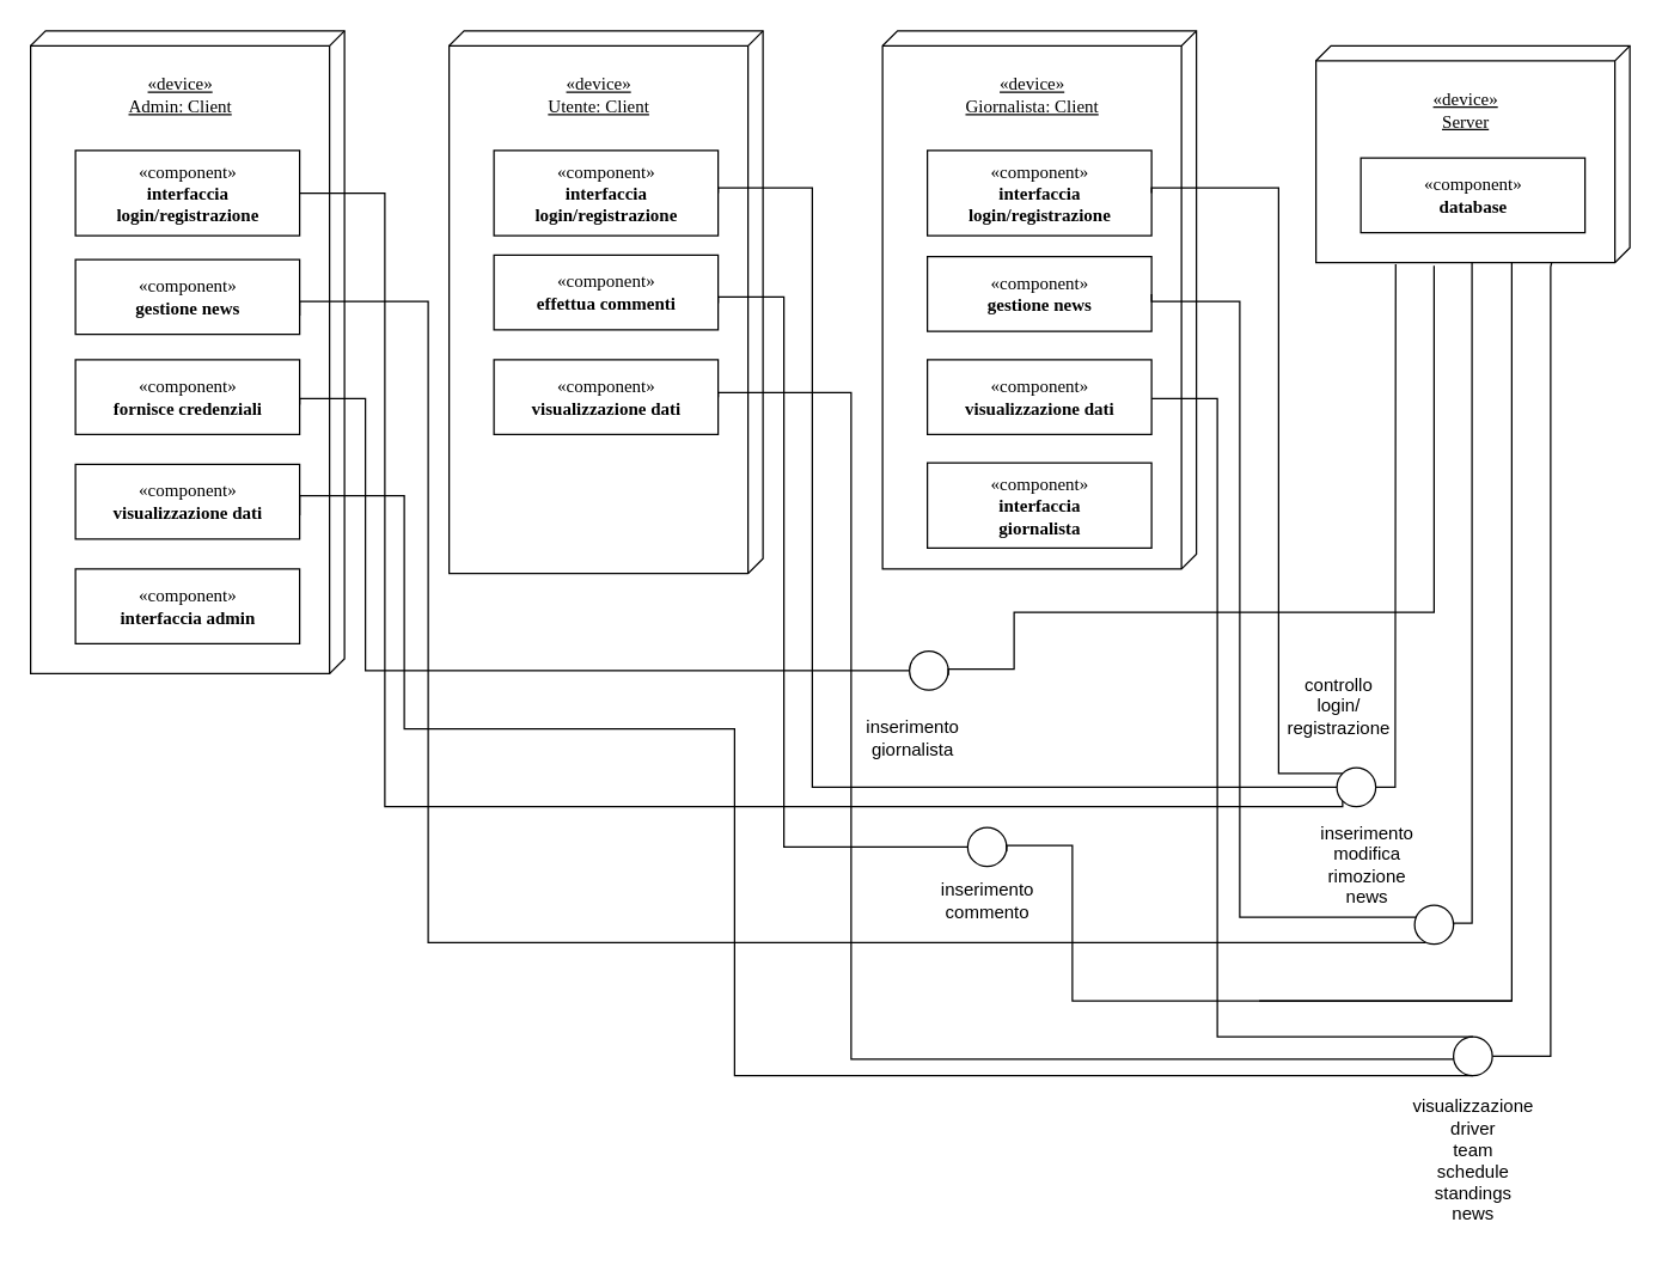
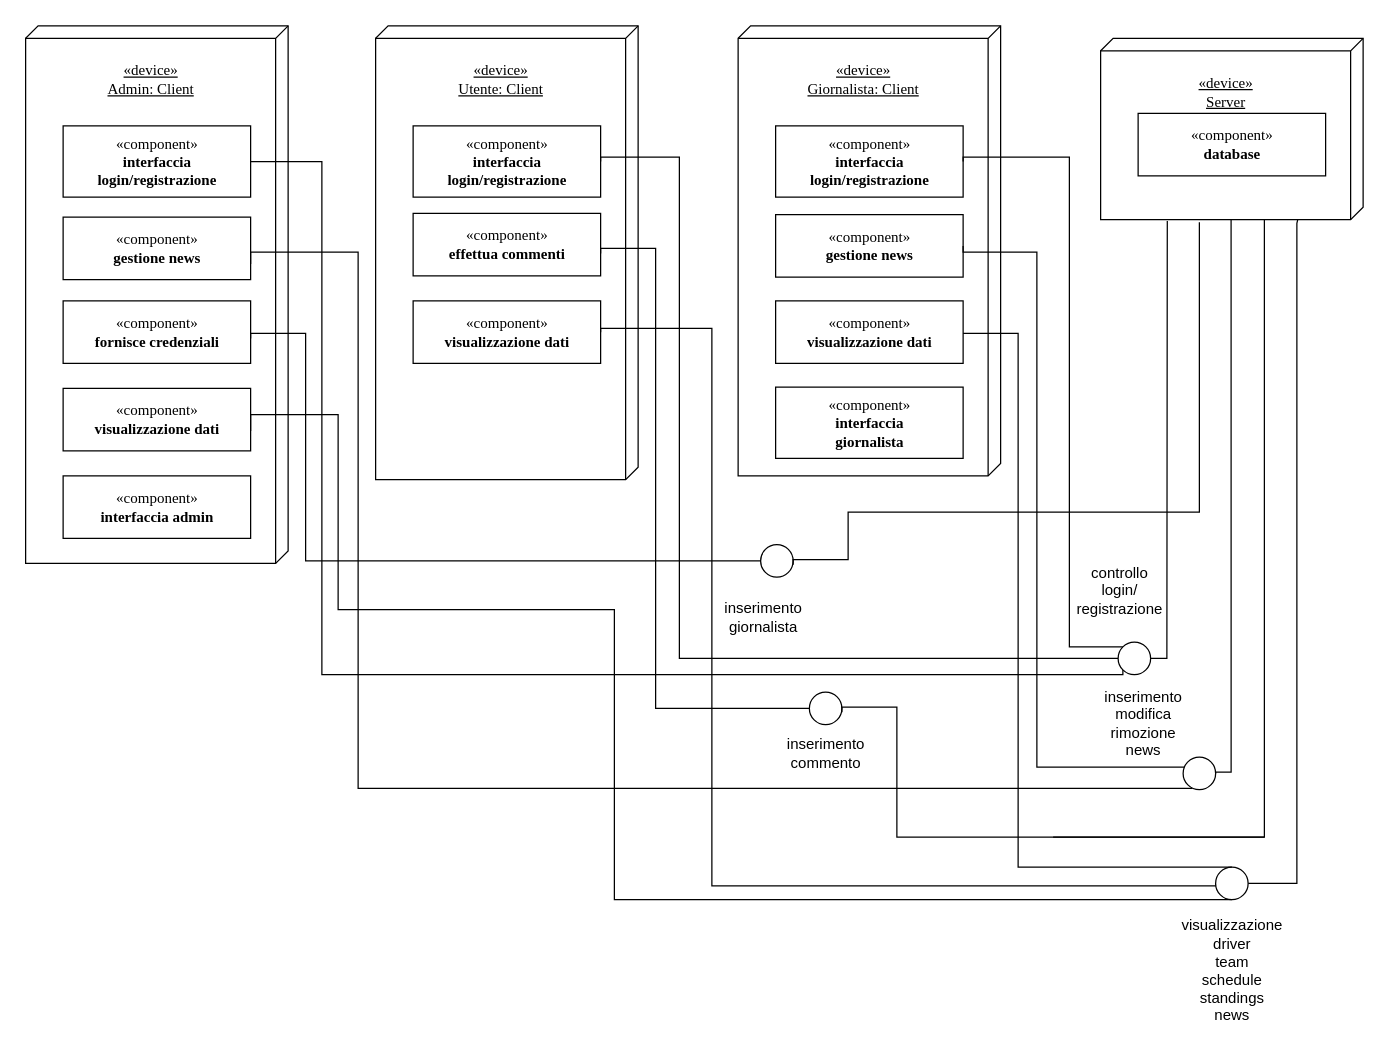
  <mxCell id="0" />
  <mxCell id="1" parent="0" />
  <mxCell id="2" value="&lt;br&gt;«device»&lt;br style=&quot;border-color: var(--border-color);&quot;&gt;Admin: Client" style="verticalAlign=top;align=center;spacingTop=8;spacingLeft=2;spacingRight=12;shape=cube;size=10;direction=south;fontStyle=4;html=1;rounded=0;shadow=0;comic=0;labelBackgroundColor=none;strokeWidth=1;fontFamily=Verdana;fontSize=12" parent="1" vertex="1"><mxGeometry x="20" y="20" width="210" height="430" as="geometry" /></mxCell>
  <mxCell id="3" value="«component»&lt;br&gt;&lt;b style=&quot;border-color: var(--border-color);&quot;&gt;interfaccia&lt;br style=&quot;border-color: var(--border-color);&quot;&gt;login/registrazione&lt;/b&gt;" style="html=1;rounded=0;shadow=0;comic=0;labelBackgroundColor=none;strokeWidth=1;fontFamily=Verdana;fontSize=12;align=center;" parent="1" vertex="1"><mxGeometry x="50" y="100" width="150" height="57" as="geometry" /></mxCell>
  <mxCell id="4" style="edgeStyle=orthogonalEdgeStyle;rounded=0;html=1;labelBackgroundColor=none;startArrow=none;startFill=0;startSize=8;endArrow=none;endFill=0;endSize=16;fontFamily=Verdana;fontSize=12;entryX=1;entryY=0.5;entryDx=0;entryDy=0;exitX=0;exitY=1;exitDx=0;exitDy=0;" parent="1" source="22" target="3" edge="1"><mxGeometry relative="1" as="geometry"><Array as="points"><mxPoint x="898" y="539" /><mxPoint x="257" y="539" /><mxPoint x="257" y="129" /></Array><mxPoint x="946" y="539" as="sourcePoint" /><mxPoint x="200" y="123" as="targetPoint" /></mxGeometry></mxCell>
  <mxCell id="5" value="«component»&lt;br&gt;&lt;b&gt;visualizzazione dati&lt;/b&gt;" style="html=1;rounded=0;shadow=0;comic=0;labelBackgroundColor=none;strokeWidth=1;fontFamily=Verdana;fontSize=12;align=center;" parent="1" vertex="1"><mxGeometry x="50" y="310" width="150" height="50" as="geometry" /></mxCell>
  <mxCell id="6" value="«component»&lt;br&gt;&lt;b&gt;fornisce credenziali&lt;/b&gt;" style="html=1;rounded=0;shadow=0;comic=0;labelBackgroundColor=none;strokeWidth=1;fontFamily=Verdana;fontSize=12;align=center;" parent="1" vertex="1"><mxGeometry x="50" y="240" width="150" height="50" as="geometry" /></mxCell>
  <mxCell id="7" value="«component»&lt;br&gt;&lt;b&gt;gestione news&lt;/b&gt;" style="html=1;rounded=0;shadow=0;comic=0;labelBackgroundColor=none;strokeWidth=1;fontFamily=Verdana;fontSize=12;align=center;" parent="1" vertex="1"><mxGeometry x="50" y="173" width="150" height="50" as="geometry" /></mxCell>
  <mxCell id="8" value="«component»&lt;br&gt;&lt;b&gt;interfaccia admin&lt;/b&gt;" style="html=1;rounded=0;shadow=0;comic=0;labelBackgroundColor=none;strokeWidth=1;fontFamily=Verdana;fontSize=12;align=center;" parent="1" vertex="1"><mxGeometry x="50" y="380" width="150" height="50" as="geometry" /></mxCell>
  <mxCell id="9" value="&lt;br&gt;«device»&lt;br style=&quot;border-color: var(--border-color);&quot;&gt;Utente: Client" style="verticalAlign=top;align=center;spacingTop=8;spacingLeft=2;spacingRight=12;shape=cube;size=10;direction=south;fontStyle=4;html=1;rounded=0;shadow=0;comic=0;labelBackgroundColor=none;strokeWidth=1;fontFamily=Verdana;fontSize=12" parent="1" vertex="1"><mxGeometry x="300" y="20" width="210" height="363" as="geometry" /></mxCell>
  <mxCell id="10" value="«component»&lt;br&gt;&lt;b style=&quot;border-color: var(--border-color);&quot;&gt;interfaccia&lt;br style=&quot;border-color: var(--border-color);&quot;&gt;login/registrazione&lt;/b&gt;" style="html=1;rounded=0;shadow=0;comic=0;labelBackgroundColor=none;strokeWidth=1;fontFamily=Verdana;fontSize=12;align=center;" parent="1" vertex="1"><mxGeometry x="330" y="100" width="150" height="57" as="geometry" /></mxCell>
  <mxCell id="11" value="«component»&lt;br&gt;&lt;b&gt;visualizzazione dati&lt;/b&gt;" style="html=1;rounded=0;shadow=0;comic=0;labelBackgroundColor=none;strokeWidth=1;fontFamily=Verdana;fontSize=12;align=center;" parent="1" vertex="1"><mxGeometry x="330" y="240" width="150" height="50" as="geometry" /></mxCell>
  <mxCell id="12" value="«component»&lt;br&gt;&lt;b&gt;effettua commenti&lt;/b&gt;" style="html=1;rounded=0;shadow=0;comic=0;labelBackgroundColor=none;strokeWidth=1;fontFamily=Verdana;fontSize=12;align=center;" parent="1" vertex="1"><mxGeometry x="330" y="170" width="150" height="50" as="geometry" /></mxCell>
  <mxCell id="13" value="&lt;br&gt;«device»&lt;br style=&quot;border-color: var(--border-color);&quot;&gt;Giornalista: Client" style="verticalAlign=top;align=center;spacingTop=8;spacingLeft=2;spacingRight=12;shape=cube;size=10;direction=south;fontStyle=4;html=1;rounded=0;shadow=0;comic=0;labelBackgroundColor=none;strokeWidth=1;fontFamily=Verdana;fontSize=12" parent="1" vertex="1"><mxGeometry x="590" y="20" width="210" height="360" as="geometry" /></mxCell>
  <mxCell id="14" value="«component»&lt;br&gt;&lt;b&gt;interfaccia&lt;br&gt;login/registrazione&lt;/b&gt;" style="html=1;rounded=0;shadow=0;comic=0;labelBackgroundColor=none;strokeWidth=1;fontFamily=Verdana;fontSize=12;align=center;" parent="1" vertex="1"><mxGeometry x="620" y="100" width="150" height="57" as="geometry" /></mxCell>
  <mxCell id="15" value="«component»&lt;br&gt;&lt;b&gt;visualizzazione dati&lt;/b&gt;" style="html=1;rounded=0;shadow=0;comic=0;labelBackgroundColor=none;strokeWidth=1;fontFamily=Verdana;fontSize=12;align=center;" parent="1" vertex="1"><mxGeometry x="620" y="240" width="150" height="50" as="geometry" /></mxCell>
  <mxCell id="16" value="«component»&lt;br&gt;&lt;b&gt;gestione news&lt;/b&gt;" style="html=1;rounded=0;shadow=0;comic=0;labelBackgroundColor=none;strokeWidth=1;fontFamily=Verdana;fontSize=12;align=center;" parent="1" vertex="1"><mxGeometry x="620" y="171" width="150" height="50" as="geometry" /></mxCell>
  <mxCell id="17" value="«component»&lt;br&gt;&lt;b&gt;interfaccia&lt;br&gt;giornalista&lt;/b&gt;" style="html=1;rounded=0;shadow=0;comic=0;labelBackgroundColor=none;strokeWidth=1;fontFamily=Verdana;fontSize=12;align=center;" parent="1" vertex="1"><mxGeometry x="620" y="309" width="150" height="57" as="geometry" /></mxCell>
  <mxCell id="18" value="&lt;br&gt;«device»&lt;br style=&quot;border-color: var(--border-color);&quot;&gt;Server" style="verticalAlign=top;align=center;spacingTop=8;spacingLeft=2;spacingRight=12;shape=cube;size=10;direction=south;fontStyle=4;html=1;rounded=0;shadow=0;comic=0;labelBackgroundColor=none;strokeWidth=1;fontFamily=Verdana;fontSize=12" parent="1" vertex="1"><mxGeometry x="880" y="30" width="210" height="145" as="geometry" /></mxCell>
- <mxCell id="19" value="«component»&lt;br&gt;&lt;b&gt;database&lt;/b&gt;" style="html=1;rounded=0;shadow=0;comic=0;labelBackgroundColor=none;strokeWidth=1;fontFamily=Verdana;fontSize=12;align=center;" parent="1" vertex="1"><mxGeometry x="910" y="105" width="150" height="50" as="geometry" /></mxCell>
+ <mxCell id="19" value="«component»&lt;br&gt;&lt;b&gt;database&lt;/b&gt;" style="html=1;rounded=0;shadow=0;comic=0;labelBackgroundColor=none;strokeWidth=1;fontFamily=Verdana;fontSize=12;align=center;" parent="1" vertex="1"><mxGeometry x="910" y="90" width="150" height="50" as="geometry" /></mxCell>
  <mxCell id="20" style="edgeStyle=orthogonalEdgeStyle;rounded=0;html=1;labelBackgroundColor=none;startArrow=none;startFill=0;startSize=8;endArrow=none;endFill=0;endSize=16;fontFamily=Verdana;fontSize=12;entryX=1;entryY=0.5;entryDx=0;entryDy=0;exitX=0;exitY=0.5;exitDx=0;exitDy=0;" parent="1" source="22" target="10" edge="1"><mxGeometry relative="1" as="geometry"><Array as="points"><mxPoint x="543" y="526" /><mxPoint x="543" y="125" /></Array><mxPoint x="946" y="526" as="sourcePoint" /><mxPoint x="480" y="-46" as="targetPoint" /></mxGeometry></mxCell>
  <mxCell id="21" style="edgeStyle=orthogonalEdgeStyle;rounded=0;html=1;labelBackgroundColor=none;startArrow=none;startFill=0;startSize=8;endArrow=none;endFill=0;endSize=16;fontFamily=Verdana;fontSize=12;entryX=1;entryY=0.5;entryDx=0;entryDy=0;exitX=0;exitY=0;exitDx=0;exitDy=0;" parent="1" source="22" target="14" edge="1"><mxGeometry relative="1" as="geometry"><Array as="points"><mxPoint x="855" y="517" /><mxPoint x="855" y="125" /><mxPoint x="770" y="125" /></Array><mxPoint x="946" y="513" as="sourcePoint" /><mxPoint x="770" y="-46" as="targetPoint" /></mxGeometry></mxCell>
  <mxCell id="22" value="" style="ellipse;whiteSpace=wrap;html=1;aspect=fixed;" parent="1" vertex="1"><mxGeometry x="894" y="513" width="26" height="26" as="geometry" /></mxCell>
  <mxCell id="23" style="edgeStyle=orthogonalEdgeStyle;rounded=0;html=1;labelBackgroundColor=none;startArrow=none;startFill=0;startSize=8;endArrow=none;endFill=0;endSize=16;fontFamily=Verdana;fontSize=12;entryX=1;entryY=0.5;entryDx=0;entryDy=0;exitX=1.007;exitY=0.746;exitDx=0;exitDy=0;exitPerimeter=0;" parent="1" source="18" target="22" edge="1"><mxGeometry relative="1" as="geometry"><Array as="points"><mxPoint x="933" y="201" /><mxPoint x="933" y="526" /></Array><mxPoint x="946" y="227" as="sourcePoint" /><mxPoint x="783" y="138" as="targetPoint" /></mxGeometry></mxCell>
  <mxCell id="24" style="edgeStyle=orthogonalEdgeStyle;rounded=0;html=1;labelBackgroundColor=none;startArrow=none;startFill=0;startSize=8;endArrow=none;endFill=0;endSize=16;fontFamily=Verdana;fontSize=12;entryX=1;entryY=0.75;entryDx=0;entryDy=0;exitX=1;exitY=1;exitDx=0;exitDy=0;" parent="1" source="27" target="7" edge="1"><mxGeometry relative="1" as="geometry"><Array as="points"><mxPoint x="968" y="626" /><mxPoint x="953" y="626" /><mxPoint x="953" y="630" /><mxPoint x="286" y="630" /><mxPoint x="286" y="201" /><mxPoint x="200" y="201" /></Array><mxPoint x="952.498" y="626.192" as="sourcePoint" /><mxPoint x="202.69" y="211" as="targetPoint" /></mxGeometry></mxCell>
  <mxCell id="25" value="controllo&lt;br&gt;login/&lt;br&gt;registrazione" style="text;html=1;align=center;verticalAlign=middle;resizable=0;points=[];autosize=1;strokeColor=none;fillColor=none;" parent="1" vertex="1"><mxGeometry x="849" y="446" width="91" height="52" as="geometry" /></mxCell>
  <mxCell id="26" style="edgeStyle=orthogonalEdgeStyle;rounded=0;html=1;labelBackgroundColor=none;startArrow=none;startFill=0;startSize=8;endArrow=none;endFill=0;endSize=16;fontFamily=Verdana;fontSize=12;exitX=1.06;exitY=0.923;exitDx=0;exitDy=0;exitPerimeter=0;entryX=1;entryY=0.5;entryDx=0;entryDy=0;" parent="1" source="35" target="16" edge="1"><mxGeometry relative="1" as="geometry"><Array as="points"><mxPoint x="965" y="613" /><mxPoint x="829" y="613" /><mxPoint x="829" y="201" /><mxPoint x="770" y="201" /></Array><mxPoint x="945.998" y="629.998" as="sourcePoint" /><mxPoint x="777" y="201" as="targetPoint" /></mxGeometry></mxCell>
  <mxCell id="27" value="" style="ellipse;whiteSpace=wrap;html=1;aspect=fixed;" parent="1" vertex="1"><mxGeometry x="946" y="605" width="26" height="26" as="geometry" /></mxCell>
  <mxCell id="28" style="edgeStyle=orthogonalEdgeStyle;rounded=0;html=1;labelBackgroundColor=none;startArrow=none;startFill=0;startSize=8;endArrow=none;endFill=0;endSize=16;fontFamily=Verdana;fontSize=12;exitX=1;exitY=0.5;exitDx=0;exitDy=0;entryX=1.001;entryY=0.503;entryDx=0;entryDy=0;entryPerimeter=0;" parent="1" source="27" target="18" edge="1"><mxGeometry relative="1" as="geometry"><Array as="points"><mxPoint x="984" y="617" /></Array><mxPoint x="963" y="608" as="sourcePoint" /><mxPoint x="985" y="201" as="targetPoint" /></mxGeometry></mxCell>
  <mxCell id="29" style="edgeStyle=orthogonalEdgeStyle;rounded=0;html=1;labelBackgroundColor=none;startArrow=none;startFill=0;startSize=8;endArrow=none;endFill=0;endSize=16;fontFamily=Verdana;fontSize=12;entryX=1;entryY=0.5;entryDx=0;entryDy=0;exitX=0;exitY=0.5;exitDx=0;exitDy=0;" parent="1" source="33" target="11" edge="1"><mxGeometry relative="1" as="geometry"><Array as="points"><mxPoint x="972" y="708" /><mxPoint x="569" y="708" /><mxPoint x="569" y="262" /><mxPoint x="480" y="262" /></Array><mxPoint x="972" y="665" as="sourcePoint" /><mxPoint x="480" y="261" as="targetPoint" /></mxGeometry></mxCell>
  <mxCell id="30" style="edgeStyle=orthogonalEdgeStyle;rounded=0;html=1;labelBackgroundColor=none;startArrow=none;startFill=0;startSize=8;endArrow=none;endFill=0;endSize=16;fontFamily=Verdana;fontSize=12;exitX=1;exitY=0.5;exitDx=0;exitDy=0;entryX=0.999;entryY=0.249;entryDx=0;entryDy=0;entryPerimeter=0;" parent="1" target="18" edge="1" source="33"><mxGeometry relative="1" as="geometry"><Array as="points"><mxPoint x="1037" y="178" /><mxPoint x="1038" y="178" /></Array><mxPoint x="1011" y="669" as="sourcePoint" /><mxPoint x="1024" y="227" as="targetPoint" /></mxGeometry></mxCell>
  <mxCell id="31" value="visualizzazione&lt;br&gt;driver&lt;br&gt;team&lt;br&gt;schedule&lt;br&gt;standings&lt;br&gt;news" style="text;html=1;align=center;verticalAlign=middle;resizable=0;points=[];autosize=1;strokeColor=none;fillColor=none;" parent="1" vertex="1"><mxGeometry x="933" y="724" width="104" height="104" as="geometry" /></mxCell>
  <mxCell id="32" style="edgeStyle=orthogonalEdgeStyle;rounded=0;html=1;labelBackgroundColor=none;startArrow=none;startFill=0;startSize=8;endArrow=none;endFill=0;endSize=16;fontFamily=Verdana;fontSize=12;exitX=0.5;exitY=1;exitDx=0;exitDy=0;" edge="1" parent="1" source="33"><mxGeometry relative="1" as="geometry"><Array as="points"><mxPoint x="491" y="719" /><mxPoint x="491" y="487" /><mxPoint x="270" y="487" /><mxPoint x="270" y="331" /><mxPoint x="200" y="331" /></Array><mxPoint x="985" y="719" as="sourcePoint" /><mxPoint x="200" y="344" as="targetPoint" /></mxGeometry></mxCell>
  <mxCell id="33" value="" style="ellipse;whiteSpace=wrap;html=1;aspect=fixed;" parent="1" vertex="1"><mxGeometry x="972" y="693" width="26" height="26" as="geometry" /></mxCell>
  <mxCell id="34" value="" style="edgeStyle=orthogonalEdgeStyle;rounded=0;html=1;labelBackgroundColor=none;startArrow=none;startFill=0;startSize=8;endArrow=none;endFill=0;endSize=16;fontFamily=Verdana;fontSize=12;exitX=0.5;exitY=0;exitDx=0;exitDy=0;" edge="1" parent="1" source="33"><mxGeometry relative="1" as="geometry"><Array as="points"><mxPoint x="814" y="693" /><mxPoint x="814" y="266" /><mxPoint x="770" y="266" /></Array><mxPoint x="1011" y="693" as="sourcePoint" /><mxPoint x="770" y="266" as="targetPoint" /></mxGeometry></mxCell>
  <mxCell id="35" value="inserimento&lt;br&gt;modifica&lt;br&gt;rimozione&lt;br&gt;news" style="text;html=1;align=center;verticalAlign=middle;resizable=0;points=[];autosize=1;strokeColor=none;fillColor=none;" parent="1" vertex="1"><mxGeometry x="868.5" y="539" width="91" height="78" as="geometry" /></mxCell>
  <mxCell id="36" style="edgeStyle=orthogonalEdgeStyle;rounded=0;html=1;labelBackgroundColor=none;startArrow=none;startFill=0;startSize=8;endArrow=none;endFill=0;endSize=16;fontFamily=Verdana;fontSize=12;entryX=1;entryY=0.5;entryDx=0;entryDy=0;" edge="1" parent="1"><mxGeometry relative="1" as="geometry"><Array as="points"><mxPoint x="614" y="448" /><mxPoint x="244" y="448" /><mxPoint x="244" y="266" /><mxPoint x="200" y="266" /></Array><mxPoint x="614" y="448" as="sourcePoint" /><mxPoint x="200" y="270" as="targetPoint" /></mxGeometry></mxCell>
  <mxCell id="37" value="" style="ellipse;whiteSpace=wrap;html=1;aspect=fixed;" vertex="1" parent="1"><mxGeometry x="608" y="435" width="26" height="26" as="geometry" /></mxCell>
  <mxCell id="38" value="inserimento&lt;br&gt;giornalista" style="text;html=1;align=center;verticalAlign=middle;resizable=0;points=[];autosize=1;strokeColor=none;fillColor=none;" vertex="1" parent="1"><mxGeometry x="564" y="473" width="91" height="39" as="geometry" /></mxCell>
  <mxCell id="39" style="edgeStyle=orthogonalEdgeStyle;rounded=0;html=1;labelBackgroundColor=none;startArrow=none;startFill=0;startSize=8;endArrow=none;endFill=0;endSize=16;fontFamily=Verdana;fontSize=12;entryX=1;entryY=0.5;entryDx=0;entryDy=0;" edge="1" parent="1"><mxGeometry relative="1" as="geometry"><Array as="points"><mxPoint x="959" y="177" /><mxPoint x="959" y="409" /><mxPoint x="678" y="409" /><mxPoint x="678" y="447" /><mxPoint x="634" y="447" /></Array><mxPoint x="959" y="177" as="sourcePoint" /><mxPoint x="634" y="451" as="targetPoint" /></mxGeometry></mxCell>
  <mxCell id="40" style="edgeStyle=orthogonalEdgeStyle;rounded=0;html=1;labelBackgroundColor=none;startArrow=none;startFill=0;startSize=8;endArrow=none;endFill=0;endSize=16;fontFamily=Verdana;fontSize=12;entryX=1;entryY=0.5;entryDx=0;entryDy=0;" edge="1" parent="1" source="41"><mxGeometry relative="1" as="geometry"><Array as="points"><mxPoint x="524" y="198" /><mxPoint x="480" y="198" /></Array><mxPoint x="738" y="578" as="sourcePoint" /><mxPoint x="480" y="202" as="targetPoint" /></mxGeometry></mxCell>
  <mxCell id="41" value="" style="ellipse;whiteSpace=wrap;html=1;aspect=fixed;" vertex="1" parent="1"><mxGeometry x="647" y="553" width="26" height="26" as="geometry" /></mxCell>
  <mxCell id="42" value="inserimento&lt;br&gt;commento" style="text;html=1;align=center;verticalAlign=middle;resizable=0;points=[];autosize=1;strokeColor=none;fillColor=none;" vertex="1" parent="1"><mxGeometry x="614.5" y="582" width="91" height="39" as="geometry" /></mxCell>
  <mxCell id="43" style="edgeStyle=orthogonalEdgeStyle;rounded=0;html=1;labelBackgroundColor=none;startArrow=none;startFill=0;startSize=8;endArrow=none;endFill=0;endSize=16;fontFamily=Verdana;fontSize=12;entryX=1;entryY=0.5;entryDx=0;entryDy=0;" edge="1" parent="1"><mxGeometry relative="1" as="geometry"><Array as="points"><mxPoint x="717" y="565" /><mxPoint x="673" y="565" /></Array><mxPoint x="1011" y="669" as="sourcePoint" /><mxPoint x="673" y="569" as="targetPoint" /></mxGeometry></mxCell>
  <mxCell id="44" style="edgeStyle=orthogonalEdgeStyle;rounded=0;html=1;labelBackgroundColor=none;startArrow=none;startFill=0;startSize=8;endArrow=none;endFill=0;endSize=16;fontFamily=Verdana;fontSize=12;" edge="1" parent="1"><mxGeometry relative="1" as="geometry"><Array as="points"><mxPoint x="1011" y="180" /><mxPoint x="1011" y="180" /><mxPoint x="1011" y="669" /></Array><mxPoint x="1011" y="175" as="sourcePoint" /><mxPoint x="842" y="669" as="targetPoint" /></mxGeometry></mxCell>
